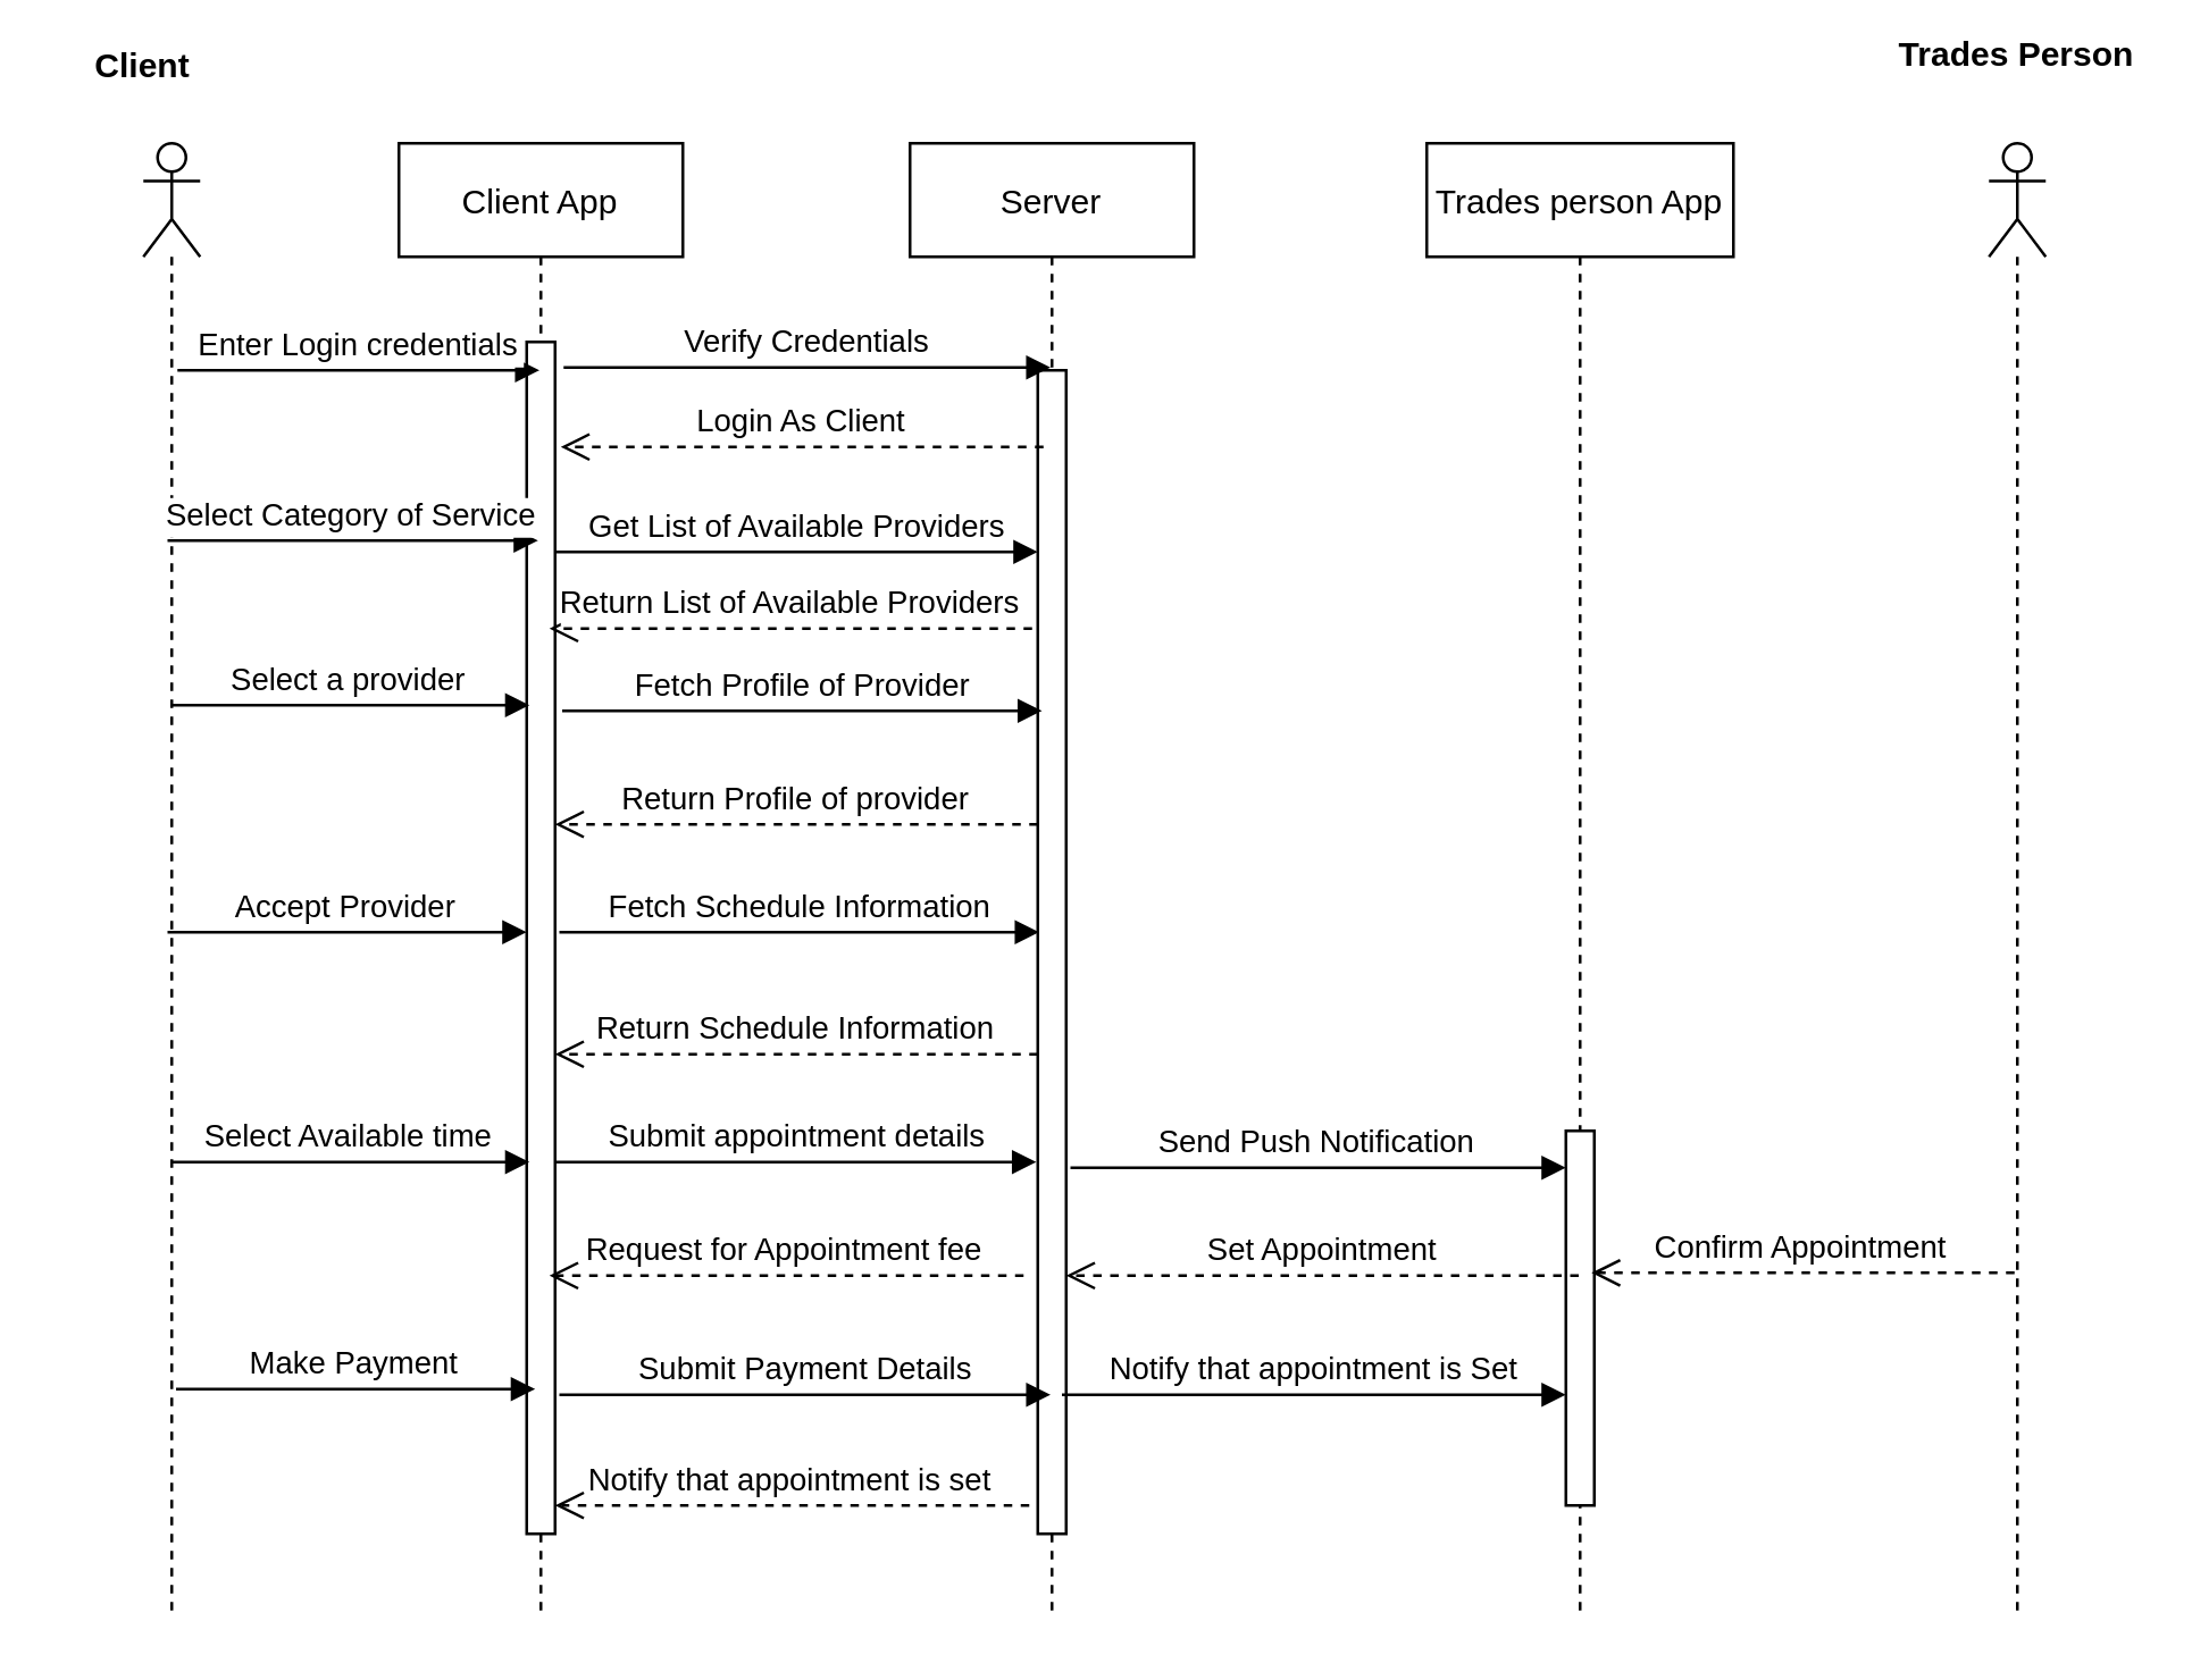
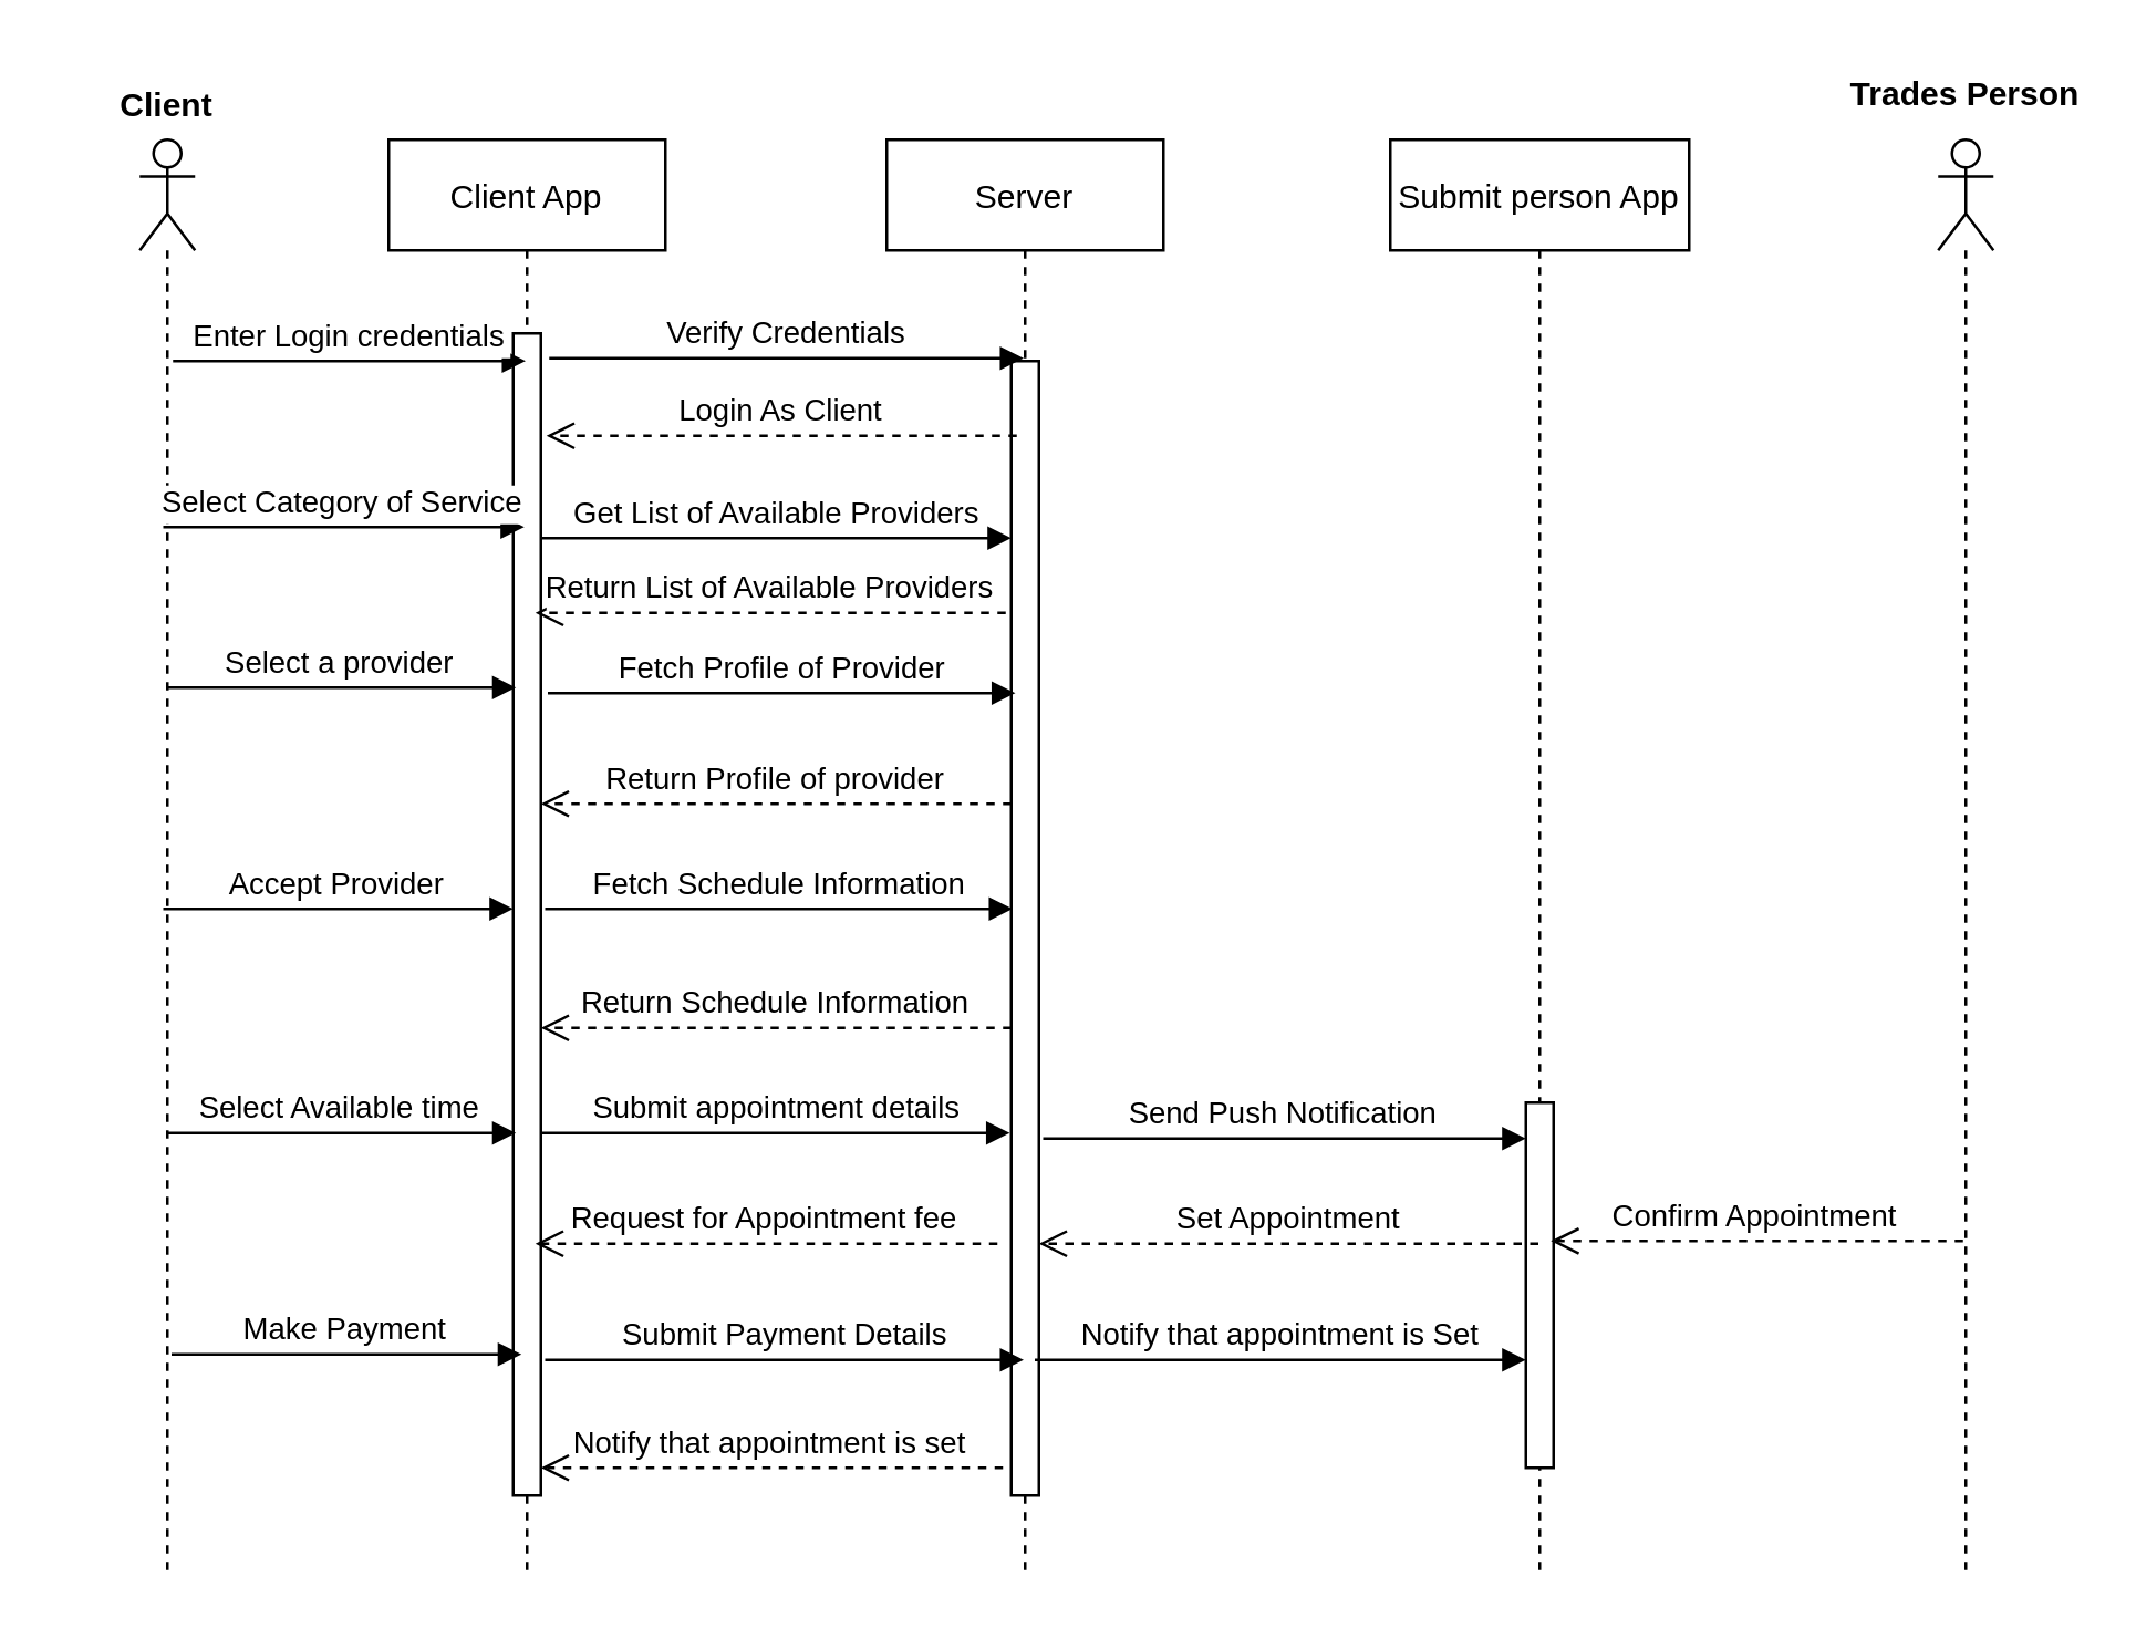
  <mxCell id="0" />
  <mxCell id="1" parent="0" />
  <mxCell id="2" value="Client App" style="shape=umlLifeline;perimeter=lifelinePerimeter;container=1;collapsible=0;recursiveResize=0;rounded=0;shadow=0;strokeWidth=1;" parent="1" vertex="1"><mxGeometry x="140" y="50" width="100" height="520" as="geometry" /></mxCell>
  <mxCell id="3" value="" style="points=[];perimeter=orthogonalPerimeter;rounded=0;shadow=0;strokeWidth=1;" parent="2" vertex="1"><mxGeometry x="45" y="70" width="10" height="420" as="geometry" /></mxCell>
  <mxCell id="4" value="Server" style="shape=umlLifeline;perimeter=lifelinePerimeter;container=1;collapsible=0;recursiveResize=0;rounded=0;shadow=0;strokeWidth=1;" parent="1" vertex="1"><mxGeometry x="320" y="50" width="100" height="520" as="geometry" /></mxCell>
  <mxCell id="5" value="" style="points=[];perimeter=orthogonalPerimeter;rounded=0;shadow=0;strokeWidth=1;" parent="4" vertex="1"><mxGeometry x="45" y="80" width="10" height="410" as="geometry" /></mxCell>
  <mxCell id="6" value="Enter Login credentials" style="verticalAlign=bottom;endArrow=block;shadow=0;strokeWidth=1;" parent="1" target="2" edge="1"><mxGeometry relative="1" as="geometry"><mxPoint x="62" y="130" as="sourcePoint" /><mxPoint x="167" y="130" as="targetPoint" /></mxGeometry></mxCell>
- <mxCell id="7" value="Trades person App" style="shape=umlLifeline;perimeter=lifelinePerimeter;container=1;collapsible=0;recursiveResize=0;rounded=0;shadow=0;strokeWidth=1;" vertex="1" parent="1"><mxGeometry x="502" y="50" width="108" height="520" as="geometry" /></mxCell>
+ <mxCell id="7" value="Submit person App" style="shape=umlLifeline;perimeter=lifelinePerimeter;container=1;collapsible=0;recursiveResize=0;rounded=0;shadow=0;strokeWidth=1;" vertex="1" parent="1"><mxGeometry x="502" y="50" width="108" height="520" as="geometry" /></mxCell>
  <mxCell id="8" value="" style="points=[];perimeter=orthogonalPerimeter;rounded=0;shadow=0;strokeWidth=1;" vertex="1" parent="7"><mxGeometry x="49" y="348" width="10" height="132" as="geometry" /></mxCell>
  <mxCell id="9" value="" style="shape=umlLifeline;participant=umlActor;perimeter=lifelinePerimeter;whiteSpace=wrap;html=1;container=1;collapsible=0;recursiveResize=0;verticalAlign=top;spacingTop=36;outlineConnect=0;" vertex="1" parent="1"><mxGeometry x="50" y="50" width="20" height="520" as="geometry" /></mxCell>
  <mxCell id="10" value="Login As Client" style="verticalAlign=bottom;endArrow=open;dashed=1;endSize=8;exitX=0;exitY=0.95;shadow=0;strokeWidth=1;" edge="1" parent="1"><mxGeometry relative="1" as="geometry"><mxPoint x="197" y="157" as="targetPoint" /><mxPoint x="367" y="157" as="sourcePoint" /></mxGeometry></mxCell>
  <mxCell id="11" value="Verify Credentials" style="verticalAlign=bottom;endArrow=block;shadow=0;strokeWidth=1;" edge="1" parent="1" target="4"><mxGeometry relative="1" as="geometry"><mxPoint x="198" y="129" as="sourcePoint" /><mxPoint x="303" y="129" as="targetPoint" /></mxGeometry></mxCell>
  <mxCell id="12" value="Select Category of Service" style="verticalAlign=bottom;endArrow=block;shadow=0;strokeWidth=1;entryX=0.5;entryY=0.3;entryDx=0;entryDy=0;entryPerimeter=0;" edge="1" parent="1"><mxGeometry relative="1" as="geometry"><mxPoint x="58.5" y="190" as="sourcePoint" /><mxPoint x="189" y="190" as="targetPoint" /></mxGeometry></mxCell>
  <mxCell id="13" value="Get List of Available Providers" style="verticalAlign=bottom;endArrow=block;shadow=0;strokeWidth=1;" edge="1" parent="1"><mxGeometry relative="1" as="geometry"><mxPoint x="195.5" y="194" as="sourcePoint" /><mxPoint x="365" y="194" as="targetPoint" /></mxGeometry></mxCell>
  <mxCell id="14" value="Return List of Available Providers" style="verticalAlign=bottom;endArrow=open;dashed=1;endSize=8;exitX=0;exitY=0.95;shadow=0;strokeWidth=1;" edge="1" parent="1"><mxGeometry relative="1" as="geometry"><mxPoint x="193" y="221" as="targetPoint" /><mxPoint x="363" y="221" as="sourcePoint" /></mxGeometry></mxCell>
  <mxCell id="15" value="Select a provider" style="verticalAlign=bottom;endArrow=block;shadow=0;strokeWidth=1;entryX=0.5;entryY=0.3;entryDx=0;entryDy=0;entryPerimeter=0;" edge="1" parent="1" source="9"><mxGeometry relative="1" as="geometry"><mxPoint x="70" y="248" as="sourcePoint" /><mxPoint x="186" y="248" as="targetPoint" /></mxGeometry></mxCell>
  <mxCell id="16" value="Fetch Profile of Provider" style="verticalAlign=bottom;endArrow=block;shadow=0;strokeWidth=1;" edge="1" parent="1"><mxGeometry relative="1" as="geometry"><mxPoint x="197.5" y="250" as="sourcePoint" /><mxPoint x="366.5" y="250" as="targetPoint" /></mxGeometry></mxCell>
  <mxCell id="17" value="Accept Provider" style="verticalAlign=bottom;endArrow=block;shadow=0;strokeWidth=1;entryX=0.5;entryY=0.3;entryDx=0;entryDy=0;entryPerimeter=0;" edge="1" parent="1"><mxGeometry relative="1" as="geometry"><mxPoint x="58.5" y="328" as="sourcePoint" /><mxPoint x="185" y="328" as="targetPoint" /></mxGeometry></mxCell>
  <mxCell id="18" value="Fetch Schedule Information" style="verticalAlign=bottom;endArrow=block;shadow=0;strokeWidth=1;" edge="1" parent="1"><mxGeometry relative="1" as="geometry"><mxPoint x="196.5" y="328" as="sourcePoint" /><mxPoint x="365.5" y="328" as="targetPoint" /></mxGeometry></mxCell>
  <mxCell id="19" value="Return Profile of provider" style="verticalAlign=bottom;endArrow=open;dashed=1;endSize=8;exitX=0;exitY=0.95;shadow=0;strokeWidth=1;" edge="1" parent="1"><mxGeometry relative="1" as="geometry"><mxPoint x="195" y="290" as="targetPoint" /><mxPoint x="365" y="290" as="sourcePoint" /></mxGeometry></mxCell>
  <mxCell id="20" value="Select Available time" style="verticalAlign=bottom;endArrow=block;shadow=0;strokeWidth=1;entryX=0.5;entryY=0.3;entryDx=0;entryDy=0;entryPerimeter=0;" edge="1" parent="1"><mxGeometry relative="1" as="geometry"><mxPoint x="59.5" y="409" as="sourcePoint" /><mxPoint x="186" y="409" as="targetPoint" /></mxGeometry></mxCell>
  <mxCell id="21" value="Return Schedule Information" style="verticalAlign=bottom;endArrow=open;dashed=1;endSize=8;exitX=0;exitY=0.95;shadow=0;strokeWidth=1;" edge="1" parent="1"><mxGeometry relative="1" as="geometry"><mxPoint x="195" y="371" as="targetPoint" /><mxPoint x="365" y="371" as="sourcePoint" /></mxGeometry></mxCell>
  <mxCell id="22" value="Submit appointment details" style="verticalAlign=bottom;endArrow=block;shadow=0;strokeWidth=1;" edge="1" parent="1"><mxGeometry relative="1" as="geometry"><mxPoint x="195.5" y="409" as="sourcePoint" /><mxPoint x="364.5" y="409" as="targetPoint" /></mxGeometry></mxCell>
  <mxCell id="23" value="Send Push Notification" style="verticalAlign=bottom;endArrow=block;shadow=0;strokeWidth=1;" edge="1" parent="1" target="8"><mxGeometry relative="1" as="geometry"><mxPoint x="376.5" y="411" as="sourcePoint" /><mxPoint x="546" y="411" as="targetPoint" /></mxGeometry></mxCell>
  <mxCell id="24" value="" style="shape=umlLifeline;participant=umlActor;perimeter=lifelinePerimeter;whiteSpace=wrap;html=1;container=1;collapsible=0;recursiveResize=0;verticalAlign=top;spacingTop=36;outlineConnect=0;" vertex="1" parent="1"><mxGeometry x="700" y="50" width="20" height="520" as="geometry" /></mxCell>
  <mxCell id="25" value="Confirm Appointment" style="verticalAlign=bottom;endArrow=open;dashed=1;endSize=8;shadow=0;strokeWidth=1;entryX=0.9;entryY=0.379;entryDx=0;entryDy=0;entryPerimeter=0;" edge="1" parent="1" target="8"><mxGeometry relative="1" as="geometry"><mxPoint x="570" y="448" as="targetPoint" /><mxPoint x="709" y="448" as="sourcePoint" /></mxGeometry></mxCell>
  <mxCell id="26" value="Set Appointment" style="verticalAlign=bottom;endArrow=open;dashed=1;endSize=8;shadow=0;strokeWidth=1;" edge="1" parent="1" source="7"><mxGeometry relative="1" as="geometry"><mxPoint x="375" y="449" as="targetPoint" /><mxPoint x="528" y="449" as="sourcePoint" /></mxGeometry></mxCell>
  <mxCell id="27" value="Request for Appointment fee" style="verticalAlign=bottom;endArrow=open;dashed=1;endSize=8;shadow=0;strokeWidth=1;" edge="1" parent="1"><mxGeometry relative="1" as="geometry"><mxPoint x="193" y="449" as="targetPoint" /><mxPoint x="360" y="449" as="sourcePoint" /></mxGeometry></mxCell>
  <mxCell id="28" value="Make Payment" style="verticalAlign=bottom;endArrow=block;shadow=0;strokeWidth=1;entryX=0.5;entryY=0.3;entryDx=0;entryDy=0;entryPerimeter=0;" edge="1" parent="1"><mxGeometry relative="1" as="geometry"><mxPoint x="61.5" y="489" as="sourcePoint" /><mxPoint x="188" y="489" as="targetPoint" /></mxGeometry></mxCell>
  <mxCell id="29" value="Submit Payment Details" style="verticalAlign=bottom;endArrow=block;shadow=0;strokeWidth=1;" edge="1" parent="1" target="4"><mxGeometry relative="1" as="geometry"><mxPoint x="196.5" y="491" as="sourcePoint" /><mxPoint x="323" y="491" as="targetPoint" /></mxGeometry></mxCell>
  <mxCell id="30" value="Notify that appointment is Set" style="verticalAlign=bottom;endArrow=block;shadow=0;strokeWidth=1;" edge="1" parent="1" target="8"><mxGeometry relative="1" as="geometry"><mxPoint x="373.5" y="491" as="sourcePoint" /><mxPoint x="546.5" y="491" as="targetPoint" /></mxGeometry></mxCell>
  <mxCell id="31" value="Notify that appointment is set" style="verticalAlign=bottom;endArrow=open;dashed=1;endSize=8;shadow=0;strokeWidth=1;" edge="1" parent="1"><mxGeometry relative="1" as="geometry"><mxPoint x="195" y="530" as="targetPoint" /><mxPoint x="362" y="530" as="sourcePoint" /></mxGeometry></mxCell>
- <mxCell id="32" value="Client" style="text;align=center;fontStyle=1;verticalAlign=middle;spacingLeft=3;spacingRight=3;strokeColor=none;rotatable=0;points=[[0,0.5],[1,0.5]];portConstraint=eastwest;" vertex="1" parent="1"><mxGeometry x="10" y="9" width="80" height="26" as="geometry" /></mxCell>
- <mxCell id="33" value="Trades Person" style="text;align=center;fontStyle=1;verticalAlign=middle;spacingLeft=3;spacingRight=3;strokeColor=none;rotatable=0;points=[[0,0.5],[1,0.5]];portConstraint=eastwest;" vertex="1" parent="1"><mxGeometry x="670" y="5" width="80" height="26" as="geometry" /></mxCell>
+ <mxCell id="32" value="Client" style="text;align=center;fontStyle=1;verticalAlign=middle;spacingLeft=3;spacingRight=3;strokeColor=none;rotatable=0;points=[[0,0.5],[1,0.5]];portConstraint=eastwest;" vertex="1" parent="1"><mxGeometry y="24" width="80" height="26" as="geometry" x="20" /></mxCell>
+ <mxCell id="33" value="Trades Person" style="text;align=center;fontStyle=1;verticalAlign=middle;spacingLeft=3;spacingRight=3;strokeColor=none;rotatable=0;points=[[0,0.5],[1,0.5]];portConstraint=eastwest;" vertex="1" parent="1"><mxGeometry x="670" y="20" width="80" height="26" as="geometry" /></mxCell>
